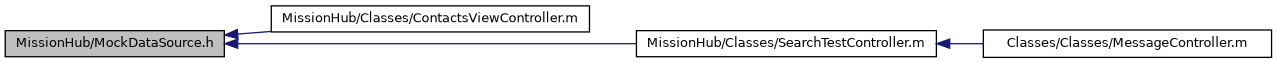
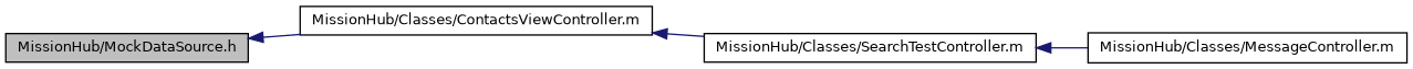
  digraph {
    rankdir=LR
    node [color=black fillcolor=white fontname=Helvetica fontsize=10 shape=record style=filled]
    edge [color=midnightblue dir=back fontname=Helvetica fontsize=10 labelfontname=Helvetica labelfontsize=10 style=solid]
    n1 [fillcolor=grey75 fontcolor=black height=0.2 label="MissionHub/MockDataSource.h" width=0.4]
    n2 [height=0.2 label="MissionHub/Classes/ContactsViewController.m" width=0.4]
    n3 [height=0.2 label="MissionHub/Classes/SearchTestController.m" width=0.4]
-   n4 [height=0.2 label="Classes/Classes/MessageController.m" width=0.4]
+   n4 [height=0.2 label="MissionHub/Classes/MessageController.m" width=0.4]
    n1 -> n2
-   n1 -> n3
+   n2 -> n3
    n3 -> n4
  }
